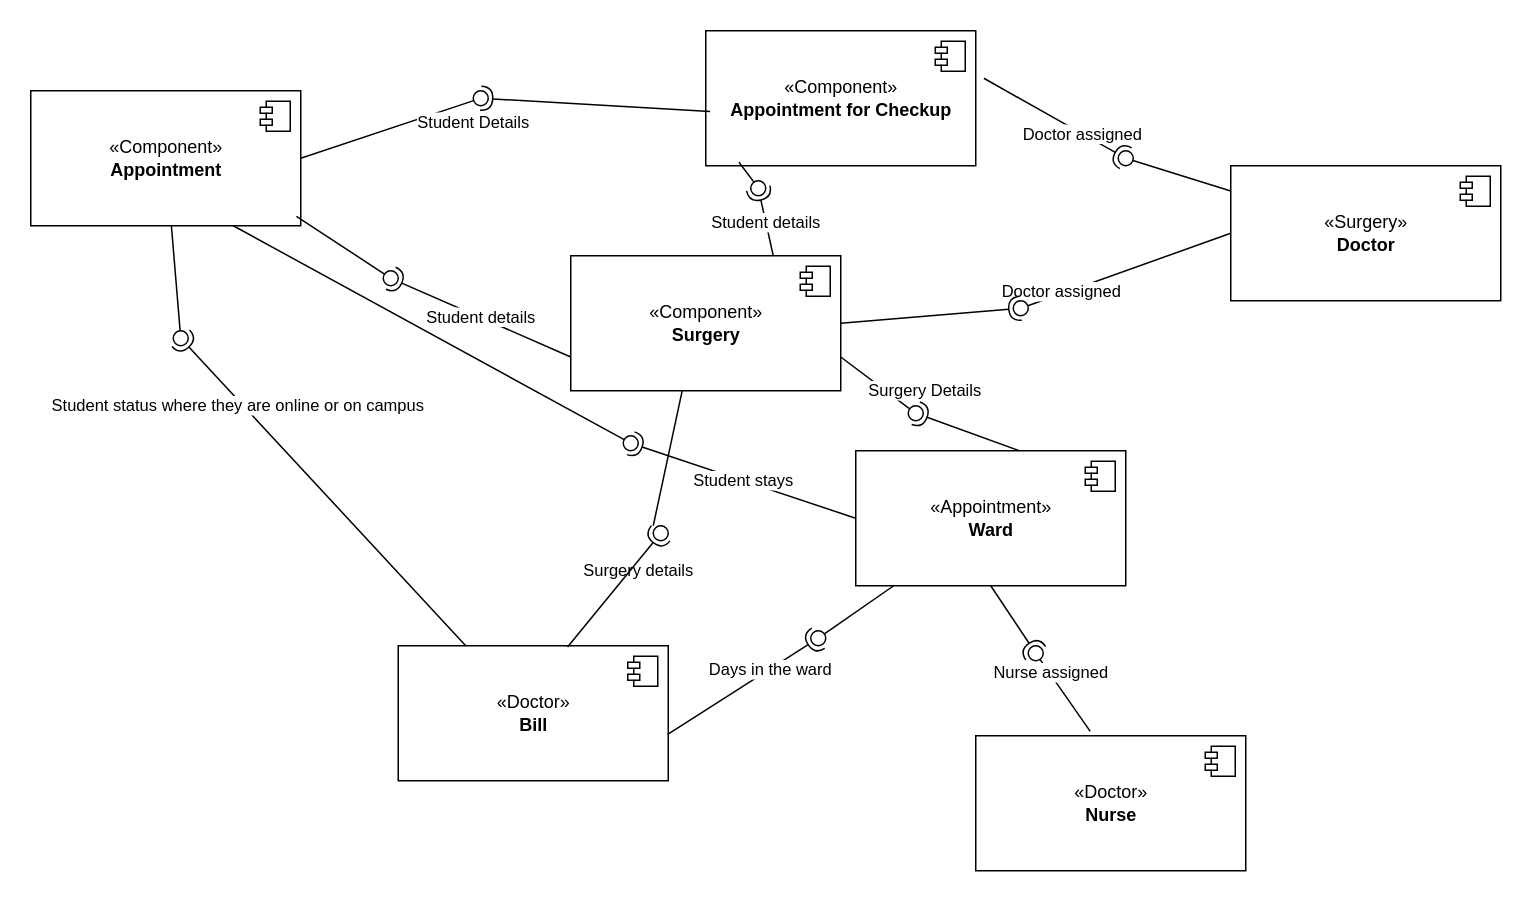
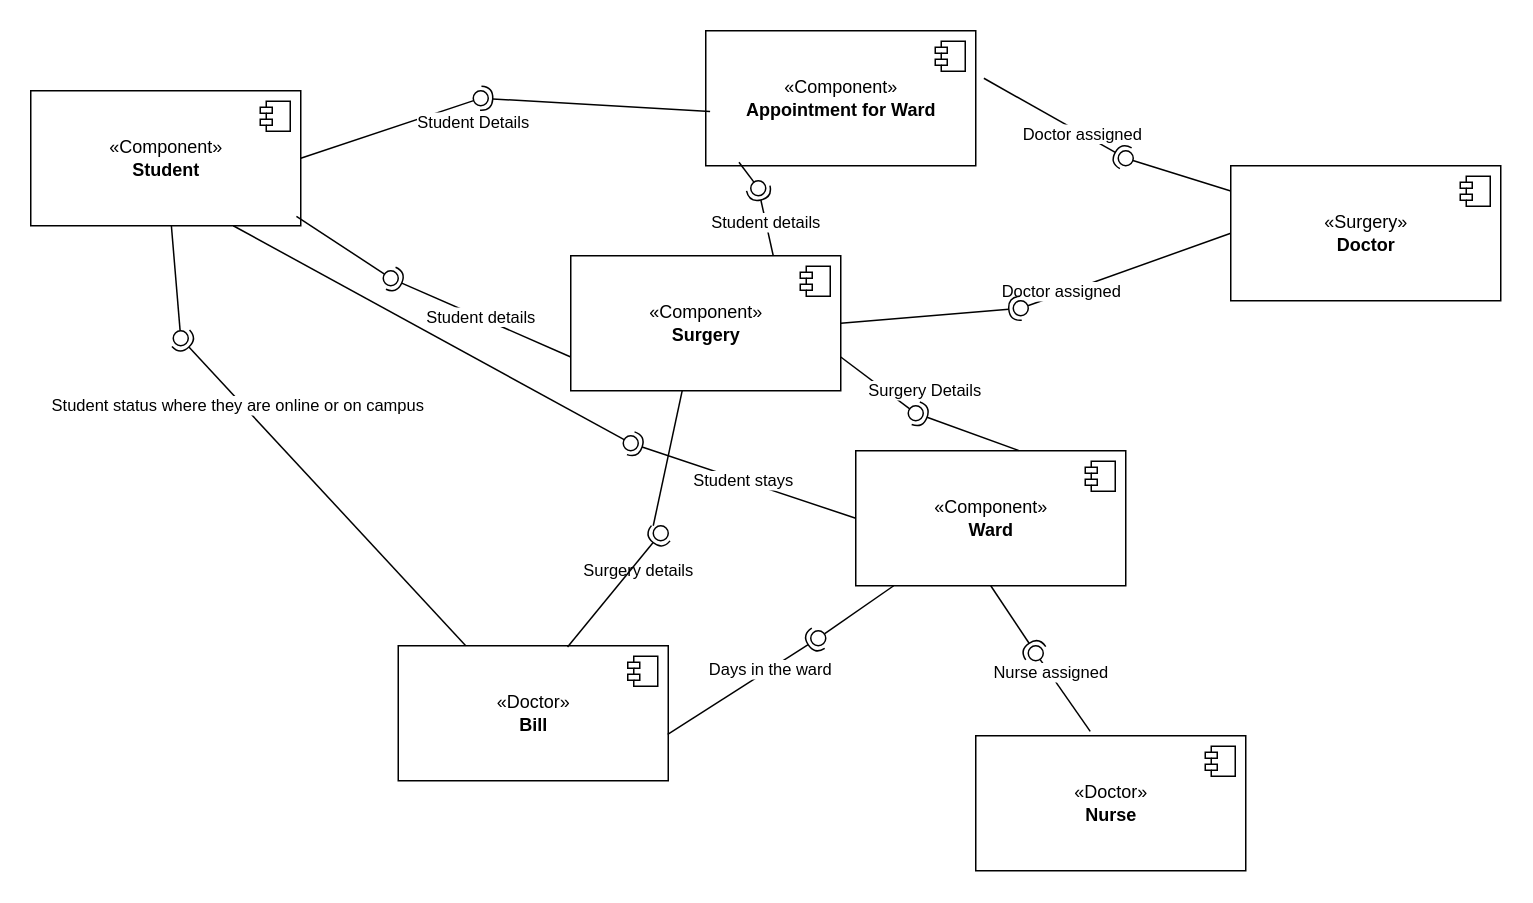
  <mxCell id="0" />
  <mxCell id="1" parent="0" />
  <mxCell id="2" value="«Doctor»&lt;br&gt;&lt;b&gt;Bill&lt;/b&gt;" style="html=1;dropTarget=0;" vertex="1" parent="1"><mxGeometry x="265" y="430" width="180" height="90" as="geometry" /></mxCell>
  <mxCell id="3" value="" style="shape=module;jettyWidth=8;jettyHeight=4;" vertex="1" parent="2"><mxGeometry x="1" width="20" height="20" relative="1" as="geometry"><mxPoint x="-27" y="7" as="offset" /></mxGeometry></mxCell>
  <mxCell id="4" value="«Surgery»&lt;br&gt;&lt;b&gt;Doctor&lt;/b&gt;" style="html=1;dropTarget=0;" vertex="1" parent="1"><mxGeometry x="820" y="110" width="180" height="90" as="geometry" /></mxCell>
  <mxCell id="5" value="" style="shape=module;jettyWidth=8;jettyHeight=4;" vertex="1" parent="4"><mxGeometry x="1" width="20" height="20" relative="1" as="geometry"><mxPoint x="-27" y="7" as="offset" /></mxGeometry></mxCell>
- <mxCell id="6" value="«Component»&lt;br&gt;&lt;b&gt;Appointment&lt;/b&gt;" style="html=1;dropTarget=0;" vertex="1" parent="1"><mxGeometry x="20" y="60" width="180" height="90" as="geometry" /></mxCell>
+ <mxCell id="6" value="«Component»&lt;br&gt;&lt;b&gt;Student&lt;/b&gt;" style="html=1;dropTarget=0;" vertex="1" parent="1"><mxGeometry x="20" y="60" width="180" height="90" as="geometry" /></mxCell>
  <mxCell id="7" value="" style="shape=module;jettyWidth=8;jettyHeight=4;" vertex="1" parent="6"><mxGeometry x="1" width="20" height="20" relative="1" as="geometry"><mxPoint x="-27" y="7" as="offset" /></mxGeometry></mxCell>
  <mxCell id="8" value="«Doctor»&lt;br&gt;&lt;b&gt;Nurse&lt;/b&gt;" style="html=1;dropTarget=0;" vertex="1" parent="1"><mxGeometry x="650" y="490" width="180" height="90" as="geometry" /></mxCell>
  <mxCell id="9" value="" style="shape=module;jettyWidth=8;jettyHeight=4;" vertex="1" parent="8"><mxGeometry x="1" width="20" height="20" relative="1" as="geometry"><mxPoint x="-27" y="7" as="offset" /></mxGeometry></mxCell>
  <mxCell id="10" value="«Component»&lt;br&gt;&lt;b&gt;Surgery&lt;/b&gt;" style="html=1;dropTarget=0;" vertex="1" parent="1"><mxGeometry x="380" y="170" width="180" height="90" as="geometry" /></mxCell>
  <mxCell id="11" value="" style="shape=module;jettyWidth=8;jettyHeight=4;" vertex="1" parent="10"><mxGeometry x="1" width="20" height="20" relative="1" as="geometry"><mxPoint x="-27" y="7" as="offset" /></mxGeometry></mxCell>
- <mxCell id="12" value="«Appointment»&lt;br&gt;&lt;b&gt;Ward&lt;br&gt;&lt;/b&gt;" style="html=1;dropTarget=0;" vertex="1" parent="1"><mxGeometry x="570" y="300" width="180" height="90" as="geometry" /></mxCell>
+ <mxCell id="12" value="«Component»&lt;br&gt;&lt;b&gt;Ward&lt;br&gt;&lt;/b&gt;" style="html=1;dropTarget=0;" vertex="1" parent="1"><mxGeometry x="570" y="300" width="180" height="90" as="geometry" /></mxCell>
  <mxCell id="13" value="" style="shape=module;jettyWidth=8;jettyHeight=4;" vertex="1" parent="12"><mxGeometry x="1" width="20" height="20" relative="1" as="geometry"><mxPoint x="-27" y="7" as="offset" /></mxGeometry></mxCell>
- <mxCell id="14" value="«Component»&lt;br&gt;&lt;b&gt;Appointment for Checkup&lt;/b&gt;" style="html=1;dropTarget=0;" vertex="1" parent="1"><mxGeometry x="470" y="20" width="180" height="90" as="geometry" /></mxCell>
+ <mxCell id="14" value="«Component»&lt;br&gt;&lt;b&gt;Appointment for Ward&lt;/b&gt;" style="html=1;dropTarget=0;" vertex="1" parent="1"><mxGeometry x="470" y="20" width="180" height="90" as="geometry" /></mxCell>
  <mxCell id="15" value="" style="shape=module;jettyWidth=8;jettyHeight=4;" vertex="1" parent="14"><mxGeometry x="1" width="20" height="20" relative="1" as="geometry"><mxPoint x="-27" y="7" as="offset" /></mxGeometry></mxCell>
  <mxCell id="16" value="" style="rounded=0;orthogonalLoop=1;jettySize=auto;html=1;endArrow=none;endFill=0;sketch=0;sourcePerimeterSpacing=0;targetPerimeterSpacing=0;exitX=0.984;exitY=0.93;exitDx=0;exitDy=0;exitPerimeter=0;" edge="1" target="18" parent="1" source="6"><mxGeometry relative="1" as="geometry"><mxPoint x="240" y="185" as="sourcePoint" /></mxGeometry></mxCell>
  <mxCell id="17" value="Student details" style="rounded=0;orthogonalLoop=1;jettySize=auto;html=1;endArrow=halfCircle;endFill=0;entryX=0.5;entryY=0.5;endSize=6;strokeWidth=1;sketch=0;exitX=0;exitY=0.75;exitDx=0;exitDy=0;" edge="1" target="18" parent="1" source="10"><mxGeometry relative="1" as="geometry"><mxPoint x="280" y="185" as="sourcePoint" /></mxGeometry></mxCell>
  <mxCell id="18" value="" style="ellipse;whiteSpace=wrap;html=1;align=center;aspect=fixed;resizable=0;points=[];outlineConnect=0;sketch=0;" vertex="1" parent="1"><mxGeometry x="255" y="180" width="10" height="10" as="geometry" /></mxCell>
  <mxCell id="19" value="" style="rounded=0;orthogonalLoop=1;jettySize=auto;html=1;endArrow=none;endFill=0;sketch=0;sourcePerimeterSpacing=0;targetPerimeterSpacing=0;exitX=1;exitY=0.5;exitDx=0;exitDy=0;" edge="1" target="22" parent="1" source="6"><mxGeometry relative="1" as="geometry"><mxPoint x="300" y="85" as="sourcePoint" /></mxGeometry></mxCell>
  <mxCell id="20" value="Student Details" style="edgeLabel;html=1;align=center;verticalAlign=middle;resizable=0;points=[];" vertex="1" connectable="0" parent="19"><mxGeometry x="0.817" relative="1" as="geometry"><mxPoint x="10" y="10" as="offset" /></mxGeometry></mxCell>
  <mxCell id="21" value="" style="rounded=0;orthogonalLoop=1;jettySize=auto;html=1;endArrow=halfCircle;endFill=0;entryX=0.5;entryY=0.5;endSize=6;strokeWidth=1;sketch=0;exitX=0.016;exitY=0.599;exitDx=0;exitDy=0;exitPerimeter=0;" edge="1" target="22" parent="1" source="14"><mxGeometry relative="1" as="geometry"><mxPoint x="340" y="85" as="sourcePoint" /></mxGeometry></mxCell>
  <mxCell id="22" value="" style="ellipse;whiteSpace=wrap;html=1;align=center;aspect=fixed;resizable=0;points=[];outlineConnect=0;sketch=0;" vertex="1" parent="1"><mxGeometry x="315" y="60" width="10" height="10" as="geometry" /></mxCell>
  <mxCell id="23" value="" style="rounded=0;orthogonalLoop=1;jettySize=auto;html=1;endArrow=none;endFill=0;sketch=0;sourcePerimeterSpacing=0;targetPerimeterSpacing=0;exitX=0.123;exitY=0.974;exitDx=0;exitDy=0;exitPerimeter=0;" edge="1" target="25" parent="1" source="14"><mxGeometry relative="1" as="geometry"><mxPoint x="485" y="125" as="sourcePoint" /></mxGeometry></mxCell>
  <mxCell id="24" value="Student details" style="rounded=0;orthogonalLoop=1;jettySize=auto;html=1;endArrow=halfCircle;endFill=0;entryX=0.5;entryY=0.5;endSize=6;strokeWidth=1;sketch=0;exitX=0.75;exitY=0;exitDx=0;exitDy=0;" edge="1" target="25" parent="1" source="10"><mxGeometry relative="1" as="geometry"><mxPoint x="525" y="125" as="sourcePoint" /></mxGeometry></mxCell>
  <mxCell id="25" value="" style="ellipse;whiteSpace=wrap;html=1;align=center;aspect=fixed;resizable=0;points=[];outlineConnect=0;sketch=0;" vertex="1" parent="1"><mxGeometry x="500" y="120" width="10" height="10" as="geometry" /></mxCell>
  <mxCell id="26" value="" style="rounded=0;orthogonalLoop=1;jettySize=auto;html=1;endArrow=none;endFill=0;sketch=0;sourcePerimeterSpacing=0;targetPerimeterSpacing=0;" edge="1" target="29" parent="1" source="4"><mxGeometry relative="1" as="geometry"><mxPoint x="730" y="105" as="sourcePoint" /></mxGeometry></mxCell>
  <mxCell id="27" value="" style="rounded=0;orthogonalLoop=1;jettySize=auto;html=1;endArrow=halfCircle;endFill=0;entryX=0.5;entryY=0.5;endSize=6;strokeWidth=1;sketch=0;exitX=1.03;exitY=0.352;exitDx=0;exitDy=0;exitPerimeter=0;" edge="1" target="29" parent="1" source="14"><mxGeometry relative="1" as="geometry"><mxPoint x="770" y="105" as="sourcePoint" /></mxGeometry></mxCell>
  <mxCell id="28" value="Doctor assigned" style="edgeLabel;html=1;align=center;verticalAlign=middle;resizable=0;points=[];" vertex="1" connectable="0" parent="27"><mxGeometry x="0.39" relative="1" as="geometry"><mxPoint as="offset" /></mxGeometry></mxCell>
  <mxCell id="29" value="" style="ellipse;whiteSpace=wrap;html=1;align=center;aspect=fixed;resizable=0;points=[];outlineConnect=0;sketch=0;" vertex="1" parent="1"><mxGeometry x="745" y="100" width="10" height="10" as="geometry" /></mxCell>
  <mxCell id="30" value="" style="rounded=0;orthogonalLoop=1;jettySize=auto;html=1;endArrow=none;endFill=0;sketch=0;sourcePerimeterSpacing=0;targetPerimeterSpacing=0;exitX=0;exitY=0.5;exitDx=0;exitDy=0;" edge="1" target="33" parent="1" source="4"><mxGeometry relative="1" as="geometry"><mxPoint x="660" y="205" as="sourcePoint" /></mxGeometry></mxCell>
  <mxCell id="31" value="Doctor assigned" style="edgeLabel;html=1;align=center;verticalAlign=middle;resizable=0;points=[];" vertex="1" connectable="0" parent="30"><mxGeometry x="0.66" y="-3" relative="1" as="geometry"><mxPoint y="1" as="offset" /></mxGeometry></mxCell>
  <mxCell id="32" value="" style="rounded=0;orthogonalLoop=1;jettySize=auto;html=1;endArrow=halfCircle;endFill=0;entryX=0.5;entryY=0.5;endSize=6;strokeWidth=1;sketch=0;exitX=1;exitY=0.5;exitDx=0;exitDy=0;" edge="1" target="33" parent="1" source="10"><mxGeometry relative="1" as="geometry"><mxPoint x="700" y="205" as="sourcePoint" /></mxGeometry></mxCell>
  <mxCell id="33" value="" style="ellipse;whiteSpace=wrap;html=1;align=center;aspect=fixed;resizable=0;points=[];outlineConnect=0;sketch=0;" vertex="1" parent="1"><mxGeometry x="675" y="200" width="10" height="10" as="geometry" /></mxCell>
  <mxCell id="34" value="" style="rounded=0;orthogonalLoop=1;jettySize=auto;html=1;endArrow=none;endFill=0;sketch=0;sourcePerimeterSpacing=0;targetPerimeterSpacing=0;exitX=1;exitY=0.75;exitDx=0;exitDy=0;" edge="1" target="37" parent="1" source="10"><mxGeometry relative="1" as="geometry"><mxPoint x="590" y="275" as="sourcePoint" /></mxGeometry></mxCell>
  <mxCell id="35" value="" style="rounded=0;orthogonalLoop=1;jettySize=auto;html=1;endArrow=halfCircle;endFill=0;entryX=0.5;entryY=0.5;endSize=6;strokeWidth=1;sketch=0;exitX=0.603;exitY=-0.002;exitDx=0;exitDy=0;exitPerimeter=0;" edge="1" target="37" parent="1" source="12"><mxGeometry relative="1" as="geometry"><mxPoint x="630" y="275" as="sourcePoint" /></mxGeometry></mxCell>
  <mxCell id="36" value="Surgery Details" style="edgeLabel;html=1;align=center;verticalAlign=middle;resizable=0;points=[];" vertex="1" connectable="0" parent="35"><mxGeometry x="0.457" y="2" relative="1" as="geometry"><mxPoint x="-13" y="-24" as="offset" /></mxGeometry></mxCell>
  <mxCell id="37" value="" style="ellipse;whiteSpace=wrap;html=1;align=center;aspect=fixed;resizable=0;points=[];outlineConnect=0;sketch=0;" vertex="1" parent="1"><mxGeometry x="605" y="270" width="10" height="10" as="geometry" /></mxCell>
  <mxCell id="38" value="" style="rounded=0;orthogonalLoop=1;jettySize=auto;html=1;endArrow=none;endFill=0;sketch=0;sourcePerimeterSpacing=0;targetPerimeterSpacing=0;" edge="1" target="41" parent="1" source="6"><mxGeometry relative="1" as="geometry"><mxPoint x="100" y="225" as="sourcePoint" /></mxGeometry></mxCell>
  <mxCell id="39" value="" style="rounded=0;orthogonalLoop=1;jettySize=auto;html=1;endArrow=halfCircle;endFill=0;entryX=0.5;entryY=0.5;endSize=6;strokeWidth=1;sketch=0;exitX=0.25;exitY=0;exitDx=0;exitDy=0;" edge="1" target="41" parent="1" source="2"><mxGeometry relative="1" as="geometry"><mxPoint x="140" y="225" as="sourcePoint" /></mxGeometry></mxCell>
  <mxCell id="40" value="Student status where they are online or on campus" style="edgeLabel;html=1;align=center;verticalAlign=middle;resizable=0;points=[];" vertex="1" connectable="0" parent="39"><mxGeometry x="0.59" y="2" relative="1" as="geometry"><mxPoint y="1" as="offset" /></mxGeometry></mxCell>
  <mxCell id="41" value="" style="ellipse;whiteSpace=wrap;html=1;align=center;aspect=fixed;resizable=0;points=[];outlineConnect=0;sketch=0;" vertex="1" parent="1"><mxGeometry x="115" y="220" width="10" height="10" as="geometry" /></mxCell>
  <mxCell id="42" value="" style="rounded=0;orthogonalLoop=1;jettySize=auto;html=1;endArrow=none;endFill=0;sketch=0;sourcePerimeterSpacing=0;targetPerimeterSpacing=0;" edge="1" parent="1"><mxGeometry relative="1" as="geometry"><mxPoint x="454.307" y="259.89" as="sourcePoint" /><mxPoint x="434.998" y="350.001" as="targetPoint" /><Array as="points" /></mxGeometry></mxCell>
  <mxCell id="43" value="Surgery details" style="edgeLabel;html=1;align=center;verticalAlign=middle;resizable=0;points=[];" vertex="1" connectable="0" parent="42"><mxGeometry x="0.299" y="1" relative="1" as="geometry"><mxPoint x="-18" y="61" as="offset" /></mxGeometry></mxCell>
  <mxCell id="44" value="" style="rounded=0;orthogonalLoop=1;jettySize=auto;html=1;endArrow=halfCircle;endFill=0;entryX=0.5;entryY=0.5;endSize=6;strokeWidth=1;sketch=0;exitX=0.627;exitY=0.009;exitDx=0;exitDy=0;exitPerimeter=0;" edge="1" target="45" parent="1" source="2"><mxGeometry relative="1" as="geometry"><mxPoint x="420" y="325" as="sourcePoint" /></mxGeometry></mxCell>
  <mxCell id="45" value="" style="ellipse;whiteSpace=wrap;html=1;align=center;aspect=fixed;resizable=0;points=[];outlineConnect=0;sketch=0;" vertex="1" parent="1"><mxGeometry x="435" y="350" width="10" height="10" as="geometry" /></mxCell>
  <mxCell id="46" value="" style="rounded=0;orthogonalLoop=1;jettySize=auto;html=1;endArrow=none;endFill=0;sketch=0;sourcePerimeterSpacing=0;targetPerimeterSpacing=0;" edge="1" target="49" parent="1" source="12"><mxGeometry relative="1" as="geometry"><mxPoint x="470" y="375" as="sourcePoint" /></mxGeometry></mxCell>
  <mxCell id="47" value="" style="rounded=0;orthogonalLoop=1;jettySize=auto;html=1;endArrow=halfCircle;endFill=0;entryX=0.5;entryY=0.5;endSize=6;strokeWidth=1;sketch=0;exitX=0.998;exitY=0.657;exitDx=0;exitDy=0;exitPerimeter=0;" edge="1" target="49" parent="1" source="2"><mxGeometry relative="1" as="geometry"><mxPoint x="510" y="375" as="sourcePoint" /></mxGeometry></mxCell>
  <mxCell id="48" value="Days in the ward" style="edgeLabel;html=1;align=center;verticalAlign=middle;resizable=0;points=[];" vertex="1" connectable="0" parent="47"><mxGeometry x="0.356" relative="1" as="geometry"><mxPoint as="offset" /></mxGeometry></mxCell>
  <mxCell id="49" value="" style="ellipse;whiteSpace=wrap;html=1;align=center;aspect=fixed;resizable=0;points=[];outlineConnect=0;sketch=0;" vertex="1" parent="1"><mxGeometry x="540" y="420" width="10" height="10" as="geometry" /></mxCell>
  <mxCell id="50" value="" style="rounded=0;orthogonalLoop=1;jettySize=auto;html=1;endArrow=none;endFill=0;sketch=0;sourcePerimeterSpacing=0;targetPerimeterSpacing=0;exitX=0.424;exitY=-0.032;exitDx=0;exitDy=0;exitPerimeter=0;" edge="1" target="53" parent="1" source="8"><mxGeometry relative="1" as="geometry"><mxPoint x="530" y="275" as="sourcePoint" /><mxPoint x="660" y="420.889" as="targetPoint" /></mxGeometry></mxCell>
  <mxCell id="51" value="Nurse assigned" style="edgeLabel;html=1;align=center;verticalAlign=middle;resizable=0;points=[];" vertex="1" connectable="0" parent="50"><mxGeometry x="0.649" y="-1" relative="1" as="geometry"><mxPoint as="offset" /></mxGeometry></mxCell>
  <mxCell id="52" value="" style="rounded=0;orthogonalLoop=1;jettySize=auto;html=1;endArrow=halfCircle;endFill=0;entryX=0.5;entryY=0.5;endSize=6;strokeWidth=1;sketch=0;exitX=0.5;exitY=1;exitDx=0;exitDy=0;" edge="1" target="53" parent="1" source="12"><mxGeometry relative="1" as="geometry"><mxPoint x="570" y="275" as="sourcePoint" /></mxGeometry></mxCell>
  <mxCell id="53" value="" style="ellipse;whiteSpace=wrap;html=1;align=center;aspect=fixed;resizable=0;points=[];outlineConnect=0;sketch=0;" vertex="1" parent="1"><mxGeometry x="685" y="430" width="10" height="10" as="geometry" /></mxCell>
  <mxCell id="54" value="" style="rounded=0;orthogonalLoop=1;jettySize=auto;html=1;endArrow=none;endFill=0;sketch=0;sourcePerimeterSpacing=0;targetPerimeterSpacing=0;exitX=0.75;exitY=1;exitDx=0;exitDy=0;" edge="1" target="56" parent="1" source="6"><mxGeometry relative="1" as="geometry"><mxPoint x="400" y="295" as="sourcePoint" /></mxGeometry></mxCell>
  <mxCell id="55" value="Student stays" style="rounded=0;orthogonalLoop=1;jettySize=auto;html=1;endArrow=halfCircle;endFill=0;entryX=0.5;entryY=0.5;endSize=6;strokeWidth=1;sketch=0;exitX=0;exitY=0.5;exitDx=0;exitDy=0;" edge="1" target="56" parent="1" source="12"><mxGeometry relative="1" as="geometry"><mxPoint x="440" y="295" as="sourcePoint" /></mxGeometry></mxCell>
  <mxCell id="56" value="" style="ellipse;whiteSpace=wrap;html=1;align=center;aspect=fixed;resizable=0;points=[];outlineConnect=0;sketch=0;" vertex="1" parent="1"><mxGeometry x="415" y="290" width="10" height="10" as="geometry" /></mxCell>
